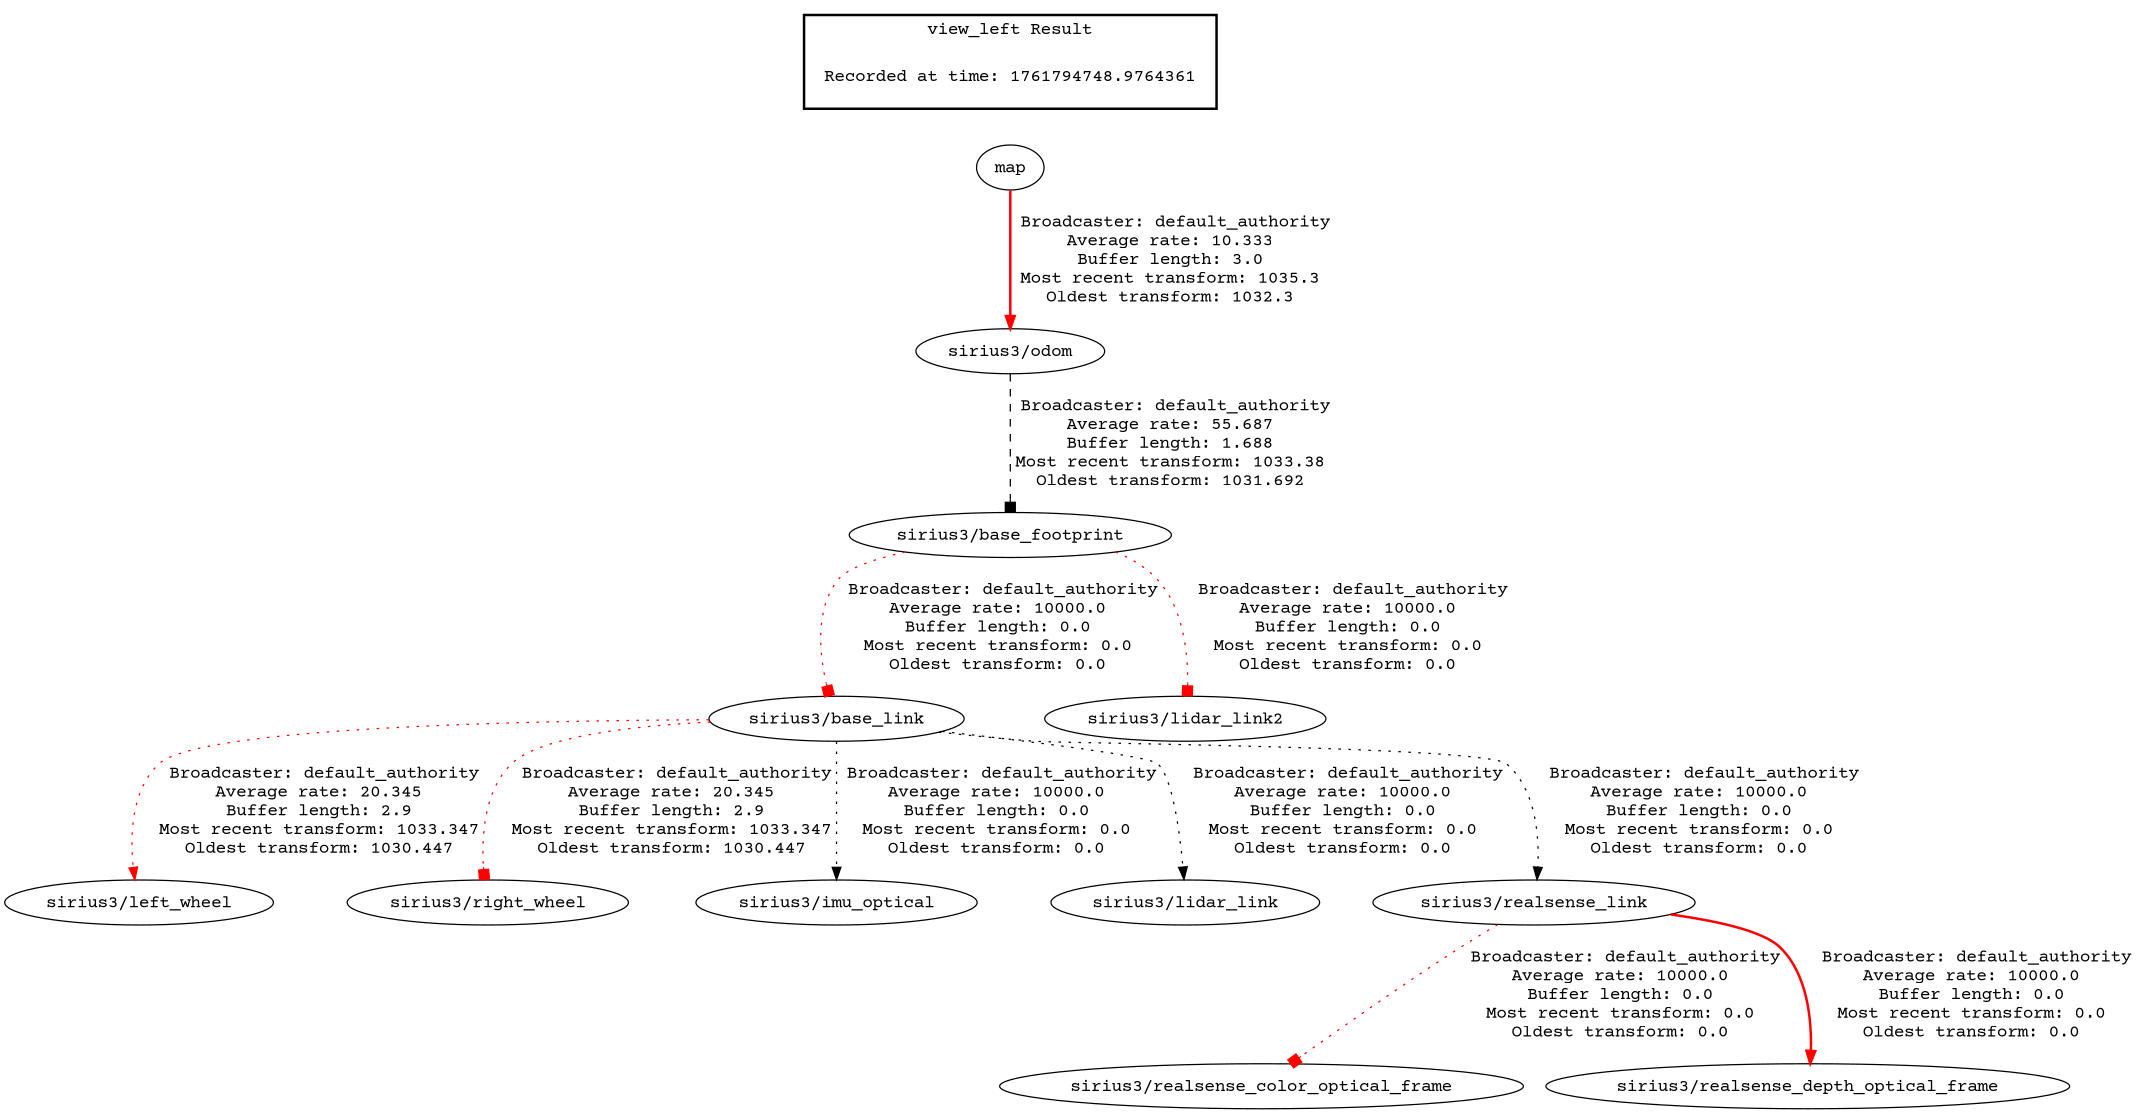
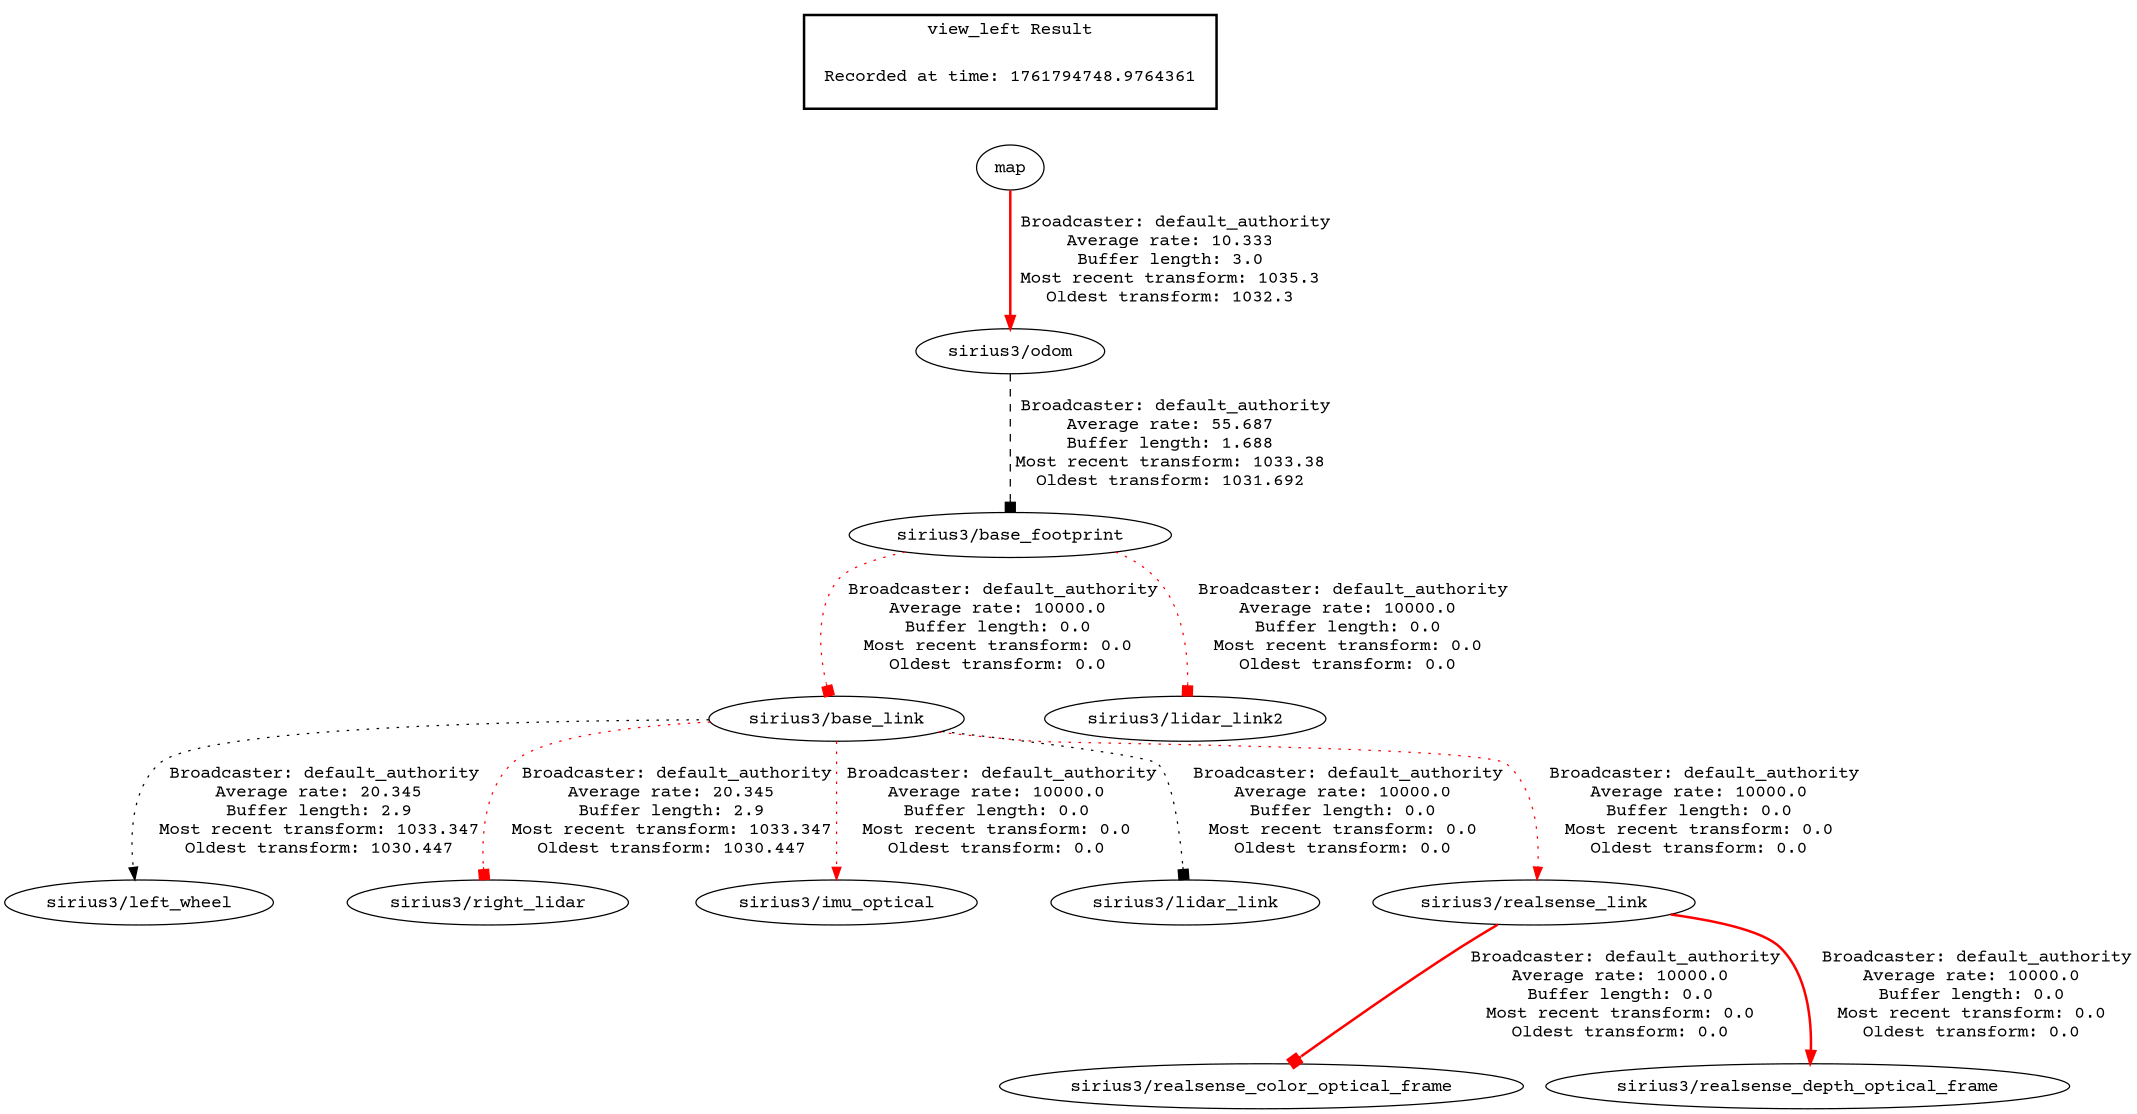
  digraph {
    fontname="Courier Prime"
    node [fontname="Courier Prime"]
    edge [fontname="Courier Prime" style=dotted arrowhead=normal color=red]
    "Recorded at time: 1761794748.9764361" [shape=plaintext]
    map
    "sirius3/odom"
    "sirius3/base_footprint"
    "sirius3/base_link"
    "sirius3/lidar_link2"
    "sirius3/left_wheel"
-   "sirius3/right_wheel"
+   "sirius3/right_wheel" [label="sirius3/right_lidar"]
    n9 [label="sirius3/imu_optical"]
    "sirius3/lidar_link"
    "sirius3/realsense_link"
    "sirius3/realsense_color_optical_frame"
    "sirius3/realsense_depth_optical_frame"
    subgraph cluster_1 {
      color=black
      label="view_left Result"
      style=bold
      "Recorded at time: 1761794748.9764361"
    }
    "Recorded at time: 1761794748.9764361" -> map [style=invis arrowhead="" color=""]
    map -> "sirius3/odom" [label=" Broadcaster: default_authority\nAverage rate: 10.333\nBuffer length: 3.0\nMost recent transform: 1035.3\nOldest transform: 1032.3\n" style=bold]
    "sirius3/odom" -> "sirius3/base_footprint" [arrowhead=box color=black label=" Broadcaster: default_authority\nAverage rate: 55.687\nBuffer length: 1.688\nMost recent transform: 1033.38\nOldest transform: 1031.692\n" style=dashed]
    "sirius3/base_footprint" -> "sirius3/base_link" [arrowhead=box label=" Broadcaster: default_authority\nAverage rate: 10000.0\nBuffer length: 0.0\nMost recent transform: 0.0\nOldest transform: 0.0\n"]
    "sirius3/base_footprint" -> "sirius3/lidar_link2" [arrowhead=box label=" Broadcaster: default_authority\nAverage rate: 10000.0\nBuffer length: 0.0\nMost recent transform: 0.0\nOldest transform: 0.0\n"]
-   "sirius3/base_link" -> "sirius3/left_wheel" [label=" Broadcaster: default_authority\nAverage rate: 20.345\nBuffer length: 2.9\nMost recent transform: 1033.347\nOldest transform: 1030.447\n"]
+   "sirius3/base_link" -> "sirius3/left_wheel" [color=black label=" Broadcaster: default_authority\nAverage rate: 20.345\nBuffer length: 2.9\nMost recent transform: 1033.347\nOldest transform: 1030.447\n"]
    "sirius3/base_link" -> "sirius3/right_wheel" [arrowhead=box label=" Broadcaster: default_authority\nAverage rate: 20.345\nBuffer length: 2.9\nMost recent transform: 1033.347\nOldest transform: 1030.447\n"]
-   "sirius3/base_link" -> n9 [color=black label=" Broadcaster: default_authority\nAverage rate: 10000.0\nBuffer length: 0.0\nMost recent transform: 0.0\nOldest transform: 0.0\n"]
-   "sirius3/base_link" -> "sirius3/lidar_link" [color=black label=" Broadcaster: default_authority\nAverage rate: 10000.0\nBuffer length: 0.0\nMost recent transform: 0.0\nOldest transform: 0.0\n"]
-   "sirius3/base_link" -> "sirius3/realsense_link" [color=black label=" Broadcaster: default_authority\nAverage rate: 10000.0\nBuffer length: 0.0\nMost recent transform: 0.0\nOldest transform: 0.0\n"]
-   "sirius3/realsense_link" -> "sirius3/realsense_color_optical_frame" [arrowhead=box label=" Broadcaster: default_authority\nAverage rate: 10000.0\nBuffer length: 0.0\nMost recent transform: 0.0\nOldest transform: 0.0\n"]
+   "sirius3/base_link" -> n9 [label=" Broadcaster: default_authority\nAverage rate: 10000.0\nBuffer length: 0.0\nMost recent transform: 0.0\nOldest transform: 0.0\n"]
+   "sirius3/base_link" -> "sirius3/lidar_link" [arrowhead=box color=black label=" Broadcaster: default_authority\nAverage rate: 10000.0\nBuffer length: 0.0\nMost recent transform: 0.0\nOldest transform: 0.0\n"]
+   "sirius3/base_link" -> "sirius3/realsense_link" [label=" Broadcaster: default_authority\nAverage rate: 10000.0\nBuffer length: 0.0\nMost recent transform: 0.0\nOldest transform: 0.0\n"]
+   "sirius3/realsense_link" -> "sirius3/realsense_color_optical_frame" [arrowhead=box label=" Broadcaster: default_authority\nAverage rate: 10000.0\nBuffer length: 0.0\nMost recent transform: 0.0\nOldest transform: 0.0\n" style=bold]
    "sirius3/realsense_link" -> "sirius3/realsense_depth_optical_frame" [label=" Broadcaster: default_authority\nAverage rate: 10000.0\nBuffer length: 0.0\nMost recent transform: 0.0\nOldest transform: 0.0\n" style=bold]
  }
